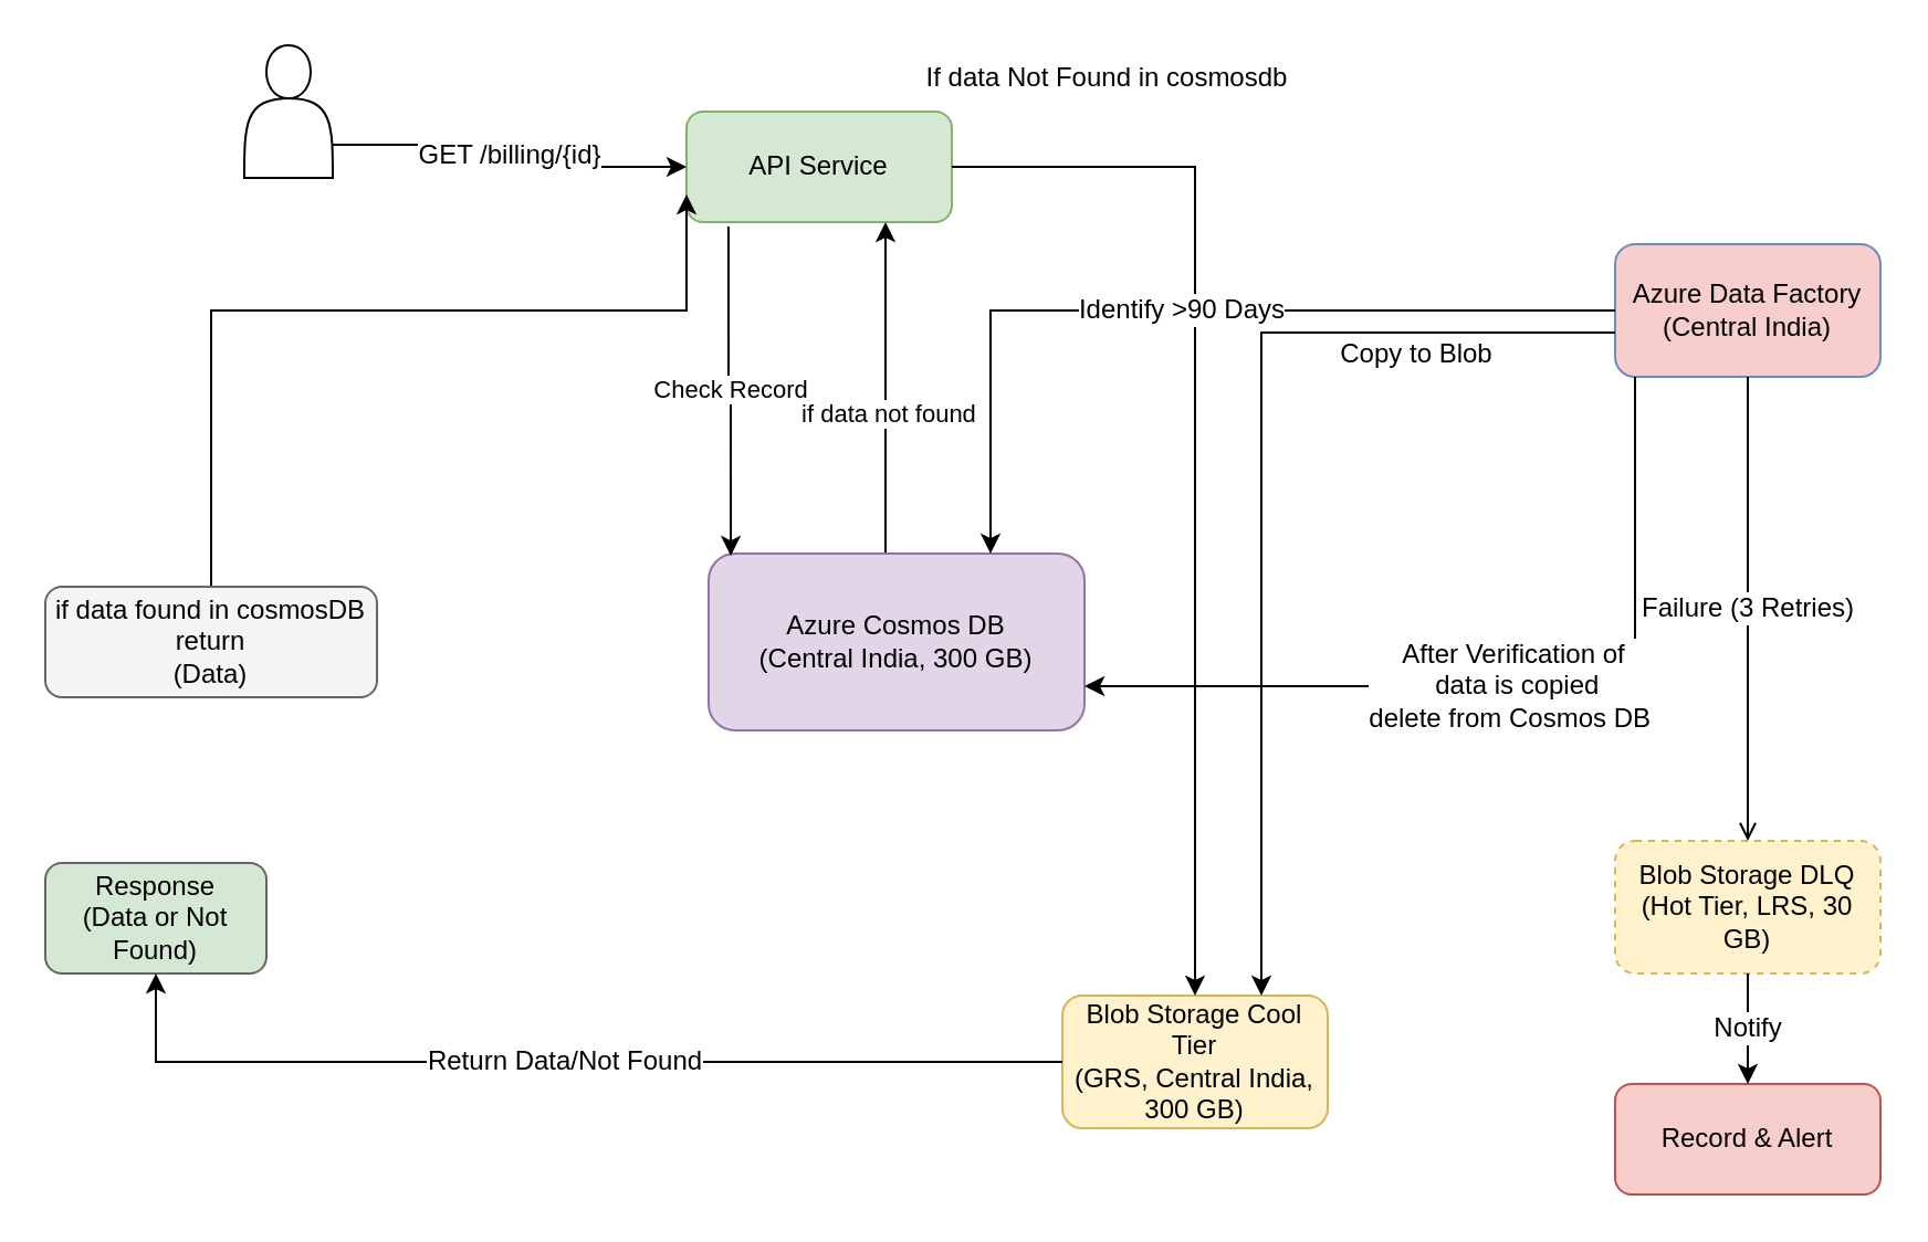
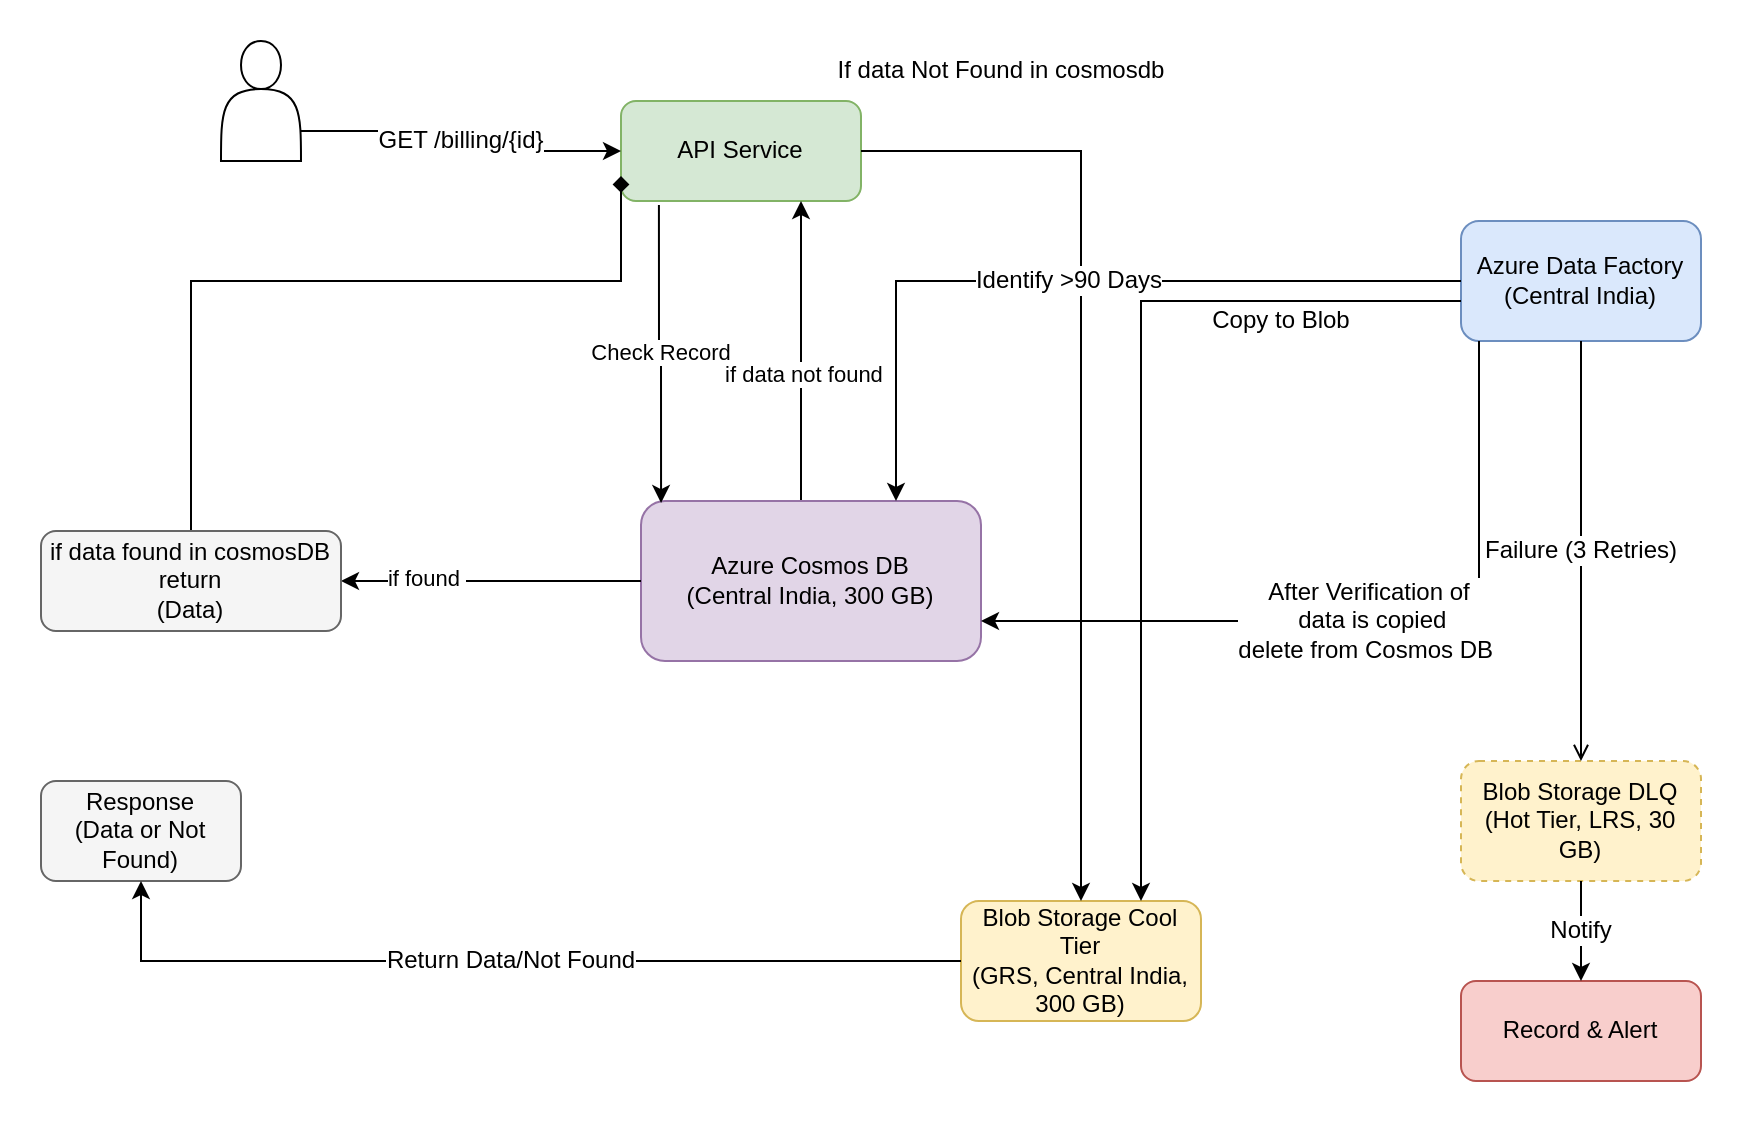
  <mxCell id="0" />
  <mxCell id="1" parent="0" />
  <mxCell id="2" value="API Service" style="rounded=1;whiteSpace=wrap;html=1;fillColor=#d5e8d4;strokeColor=#82b366;fontSize=12;" vertex="1" parent="1"><mxGeometry x="310" y="50" width="120" height="50" as="geometry" /></mxCell>
  <mxCell id="3" style="edgeStyle=orthogonalEdgeStyle;rounded=0;orthogonalLoop=1;jettySize=auto;html=1;exitX=0.5;exitY=0;exitDx=0;exitDy=0;entryX=0.75;entryY=1;entryDx=0;entryDy=0;" edge="1" parent="1" source="5" target="2"><mxGeometry relative="1" as="geometry"><Array as="points"><mxPoint x="400" y="250" /></Array></mxGeometry></mxCell>
  <mxCell id="4" value="if data not found&amp;nbsp;" style="edgeLabel;html=1;align=center;verticalAlign=middle;resizable=0;points=[];" vertex="1" connectable="0" parent="3"><mxGeometry x="-0.11" y="-2" relative="1" as="geometry"><mxPoint as="offset" /></mxGeometry></mxCell>
  <mxCell id="5" value="Azure Cosmos DB&lt;br&gt;(Central India, 300 GB)" style="rounded=1;whiteSpace=wrap;html=1;fillColor=#e1d5e7;strokeColor=#9673a6;fontSize=12;" vertex="1" parent="1"><mxGeometry x="320" y="250" width="170" height="80" as="geometry" /></mxCell>
  <mxCell id="6" value="Blob Storage Cool Tier&lt;br&gt;(GRS, Central India, 300 GB)" style="rounded=1;whiteSpace=wrap;html=1;fillColor=#fff2cc;strokeColor=#d6b656;fontSize=12;" vertex="1" parent="1"><mxGeometry x="480" y="450" width="120" height="60" as="geometry" /></mxCell>
- <mxCell id="7" value="Response&lt;br&gt;(Data or Not Found)" style="rounded=1;whiteSpace=wrap;html=1;fillColor=#d5e8d4;strokeColor=#666666;fontSize=12;" vertex="1" parent="1"><mxGeometry x="20" y="390" width="100" height="50" as="geometry" /></mxCell>
- <mxCell id="8" value="Azure Data Factory&lt;br&gt;(Central India)" style="rounded=1;whiteSpace=wrap;html=1;fillColor=#f8cecc;strokeColor=#6c8ebf;fontSize=12;" vertex="1" parent="1"><mxGeometry x="730" y="110" width="120" height="60" as="geometry" /></mxCell>
+ <mxCell id="7" value="Response&lt;br&gt;(Data or Not Found)" style="rounded=1;whiteSpace=wrap;html=1;fillColor=#f5f5f5;strokeColor=#666666;fontSize=12;" vertex="1" parent="1"><mxGeometry x="20" y="390" width="100" height="50" as="geometry" /></mxCell>
+ <mxCell id="8" value="Azure Data Factory&lt;br&gt;(Central India)" style="rounded=1;whiteSpace=wrap;html=1;fillColor=#dae8fc;strokeColor=#6c8ebf;fontSize=12;" vertex="1" parent="1"><mxGeometry x="730" y="110" width="120" height="60" as="geometry" /></mxCell>
  <mxCell id="9" value="Blob Storage DLQ&lt;br&gt;(Hot Tier, LRS, 30 GB)" style="rounded=1;whiteSpace=wrap;html=1;fillColor=#fff2cc;strokeColor=#d6b656;fontSize=12;dashed=1;" vertex="1" parent="1"><mxGeometry x="730" y="380" width="120" height="60" as="geometry" /></mxCell>
  <mxCell id="10" value="Record &amp; Alert" style="rounded=1;whiteSpace=wrap;html=1;fillColor=#f8cecc;strokeColor=#b85450;fontSize=12;" vertex="1" parent="1"><mxGeometry x="730" y="490" width="120" height="50" as="geometry" /></mxCell>
  <mxCell id="11" value="GET /billing/{id}" style="edgeStyle=orthogonalEdgeStyle;rounded=0;html=1;jettySize=auto;orthogonalLoop=1;fontSize=12;exitX=1;exitY=0.75;exitDx=0;exitDy=0;" edge="1" parent="1" source="22" target="2"><mxGeometry relative="1" as="geometry"><mxPoint x="180" y="65" as="sourcePoint" /></mxGeometry></mxCell>
  <mxCell id="12" value="Check Record" style="edgeStyle=orthogonalEdgeStyle;rounded=0;html=1;jettySize=auto;orthogonalLoop=1;font  Size=12;entryX=0.059;entryY=0.013;entryDx=0;entryDy=0;entryPerimeter=0;exitX=0.158;exitY=1.04;exitDx=0;exitDy=0;exitPerimeter=0;" edge="1" parent="1" source="2" target="5"><mxGeometry relative="1" as="geometry" /></mxCell>
  <mxCell id="13" value="If data Not Found in cosmosdb" style="edgeStyle=orthogonalEdgeStyle;rounded=0;html=1;jettySize=auto;orthogonalLoop=1;fontSize=12;" edge="1" parent="1" source="2" target="6"><mxGeometry x="-0.692" y="25" relative="1" as="geometry"><mxPoint x="-5" y="-15" as="offset" /></mxGeometry></mxCell>
  <mxCell id="14" value="Return Data/Not Found" style="edgeStyle=orthogonalEdgeStyle;rounded=0;html=1;jettySize=auto;orthogonalLoop=1;fontSize=12;" edge="1" parent="1" source="6" target="7"><mxGeometry relative="1" as="geometry" /></mxCell>
+ <mxCell id="15" value="" style="edgeStyle=orthogonalEdgeStyle;rounded=0;html=1;jettySize=auto;orthogonalLoop=1;fontSize=12;entryX=1;entryY=0.5;entryDx=0;entryDy=0;" edge="1" parent="1" source="5" target="24"><mxGeometry x="0.24" y="80" relative="1" as="geometry"><mxPoint x="260" y="200" as="targetPoint" /><mxPoint as="offset" /></mxGeometry></mxCell>
+ <mxCell id="16" value="if found&amp;nbsp;" style="edgeLabel;html=1;align=center;verticalAlign=middle;resizable=0;points=[];" vertex="1" connectable="0" parent="15"><mxGeometry x="0.437" y="-2" relative="1" as="geometry"><mxPoint as="offset" /></mxGeometry></mxCell>
  <mxCell id="17" value="Identify &gt;90 Days" style="edgeStyle=orthogonalEdgeStyle;rounded=0;html=1;jettySize=auto;orthogonalLoop=1;fontSize=12;entryX=0.75;entryY=0;entryDx=0;entryDy=0;" edge="1" parent="1" source="8" target="5"><mxGeometry relative="1" as="geometry" /></mxCell>
  <mxCell id="18" value="Copy to Blob" style="edgeStyle=orthogonalEdgeStyle;rounded=0;html=1;jettySize=auto;orthogonalLoop=1;fontSize=12;entryX=0.75;entryY=0;entryDx=0;entryDy=0;" edge="1" parent="1" source="8" target="6"><mxGeometry x="-0.609" y="10" relative="1" as="geometry"><Array as="points"><mxPoint x="570" y="150" /></Array><mxPoint as="offset" /></mxGeometry></mxCell>
  <mxCell id="19" value="After Verification of&lt;br&gt;&amp;nbsp;data is copied &lt;br&gt;delete from Cosmos DB&amp;nbsp;" style="edgeStyle=orthogonalEdgeStyle;rounded=0;html=1;jettySize=auto;orthogonalLoop=1;fontSize=12;exitX=0.075;exitY=1;exitDx=0;exitDy=0;exitPerimeter=0;entryX=1;entryY=0.75;entryDx=0;entryDy=0;" edge="1" parent="1" source="8" target="5"><mxGeometry relative="1" as="geometry"><mxPoint x="700" y="200" as="sourcePoint" /><mxPoint x="589" y="446" as="targetPoint" /></mxGeometry></mxCell>
  <mxCell id="20" value="Failure (3 Retries)" style="edgeStyle=orthogonalEdgeStyle;rounded=0;html=1;jettySize=auto;orthogonalLoop=1;fontSize=12;endArrow=open;" edge="1" parent="1" source="8" target="9"><mxGeometry relative="1" as="geometry" /></mxCell>
  <mxCell id="21" value="Notify" style="edgeStyle=orthogonalEdgeStyle;rounded=0;html=1;jettySize=auto;orthogonalLoop=1;fontSize=12;" edge="1" parent="1" source="9" target="10"><mxGeometry relative="1" as="geometry" /></mxCell>
  <mxCell id="22" value="" style="shape=actor;whiteSpace=wrap;html=1;" vertex="1" parent="1"><mxGeometry x="110" y="20" width="40" height="60" as="geometry" /></mxCell>
- <mxCell id="23" style="edgeStyle=orthogonalEdgeStyle;rounded=0;orthogonalLoop=1;jettySize=auto;html=1;entryX=0;entryY=0.75;entryDx=0;entryDy=0;exitX=0.5;exitY=0;exitDx=0;exitDy=0;" edge="1" parent="1" source="24" target="2"><mxGeometry relative="1" as="geometry"><Array as="points"><mxPoint x="95" y="140" /><mxPoint x="310" y="140" /></Array></mxGeometry></mxCell>
+ <mxCell id="23" style="edgeStyle=orthogonalEdgeStyle;rounded=0;orthogonalLoop=1;jettySize=auto;html=1;entryX=0;entryY=0.75;entryDx=0;entryDy=0;exitX=0.5;exitY=0;exitDx=0;exitDy=0;endArrow=diamond;" edge="1" parent="1" source="24" target="2"><mxGeometry relative="1" as="geometry"><Array as="points"><mxPoint x="95" y="140" /><mxPoint x="310" y="140" /></Array></mxGeometry></mxCell>
  <mxCell id="24" value="if data found in cosmosDB&lt;br&gt;return&lt;br&gt;(Data)" style="rounded=1;whiteSpace=wrap;html=1;fillColor=#f5f5f5;strokeColor=#666666;fontSize=12;" vertex="1" parent="1"><mxGeometry x="20" y="265" width="150" height="50" as="geometry" /></mxCell>
